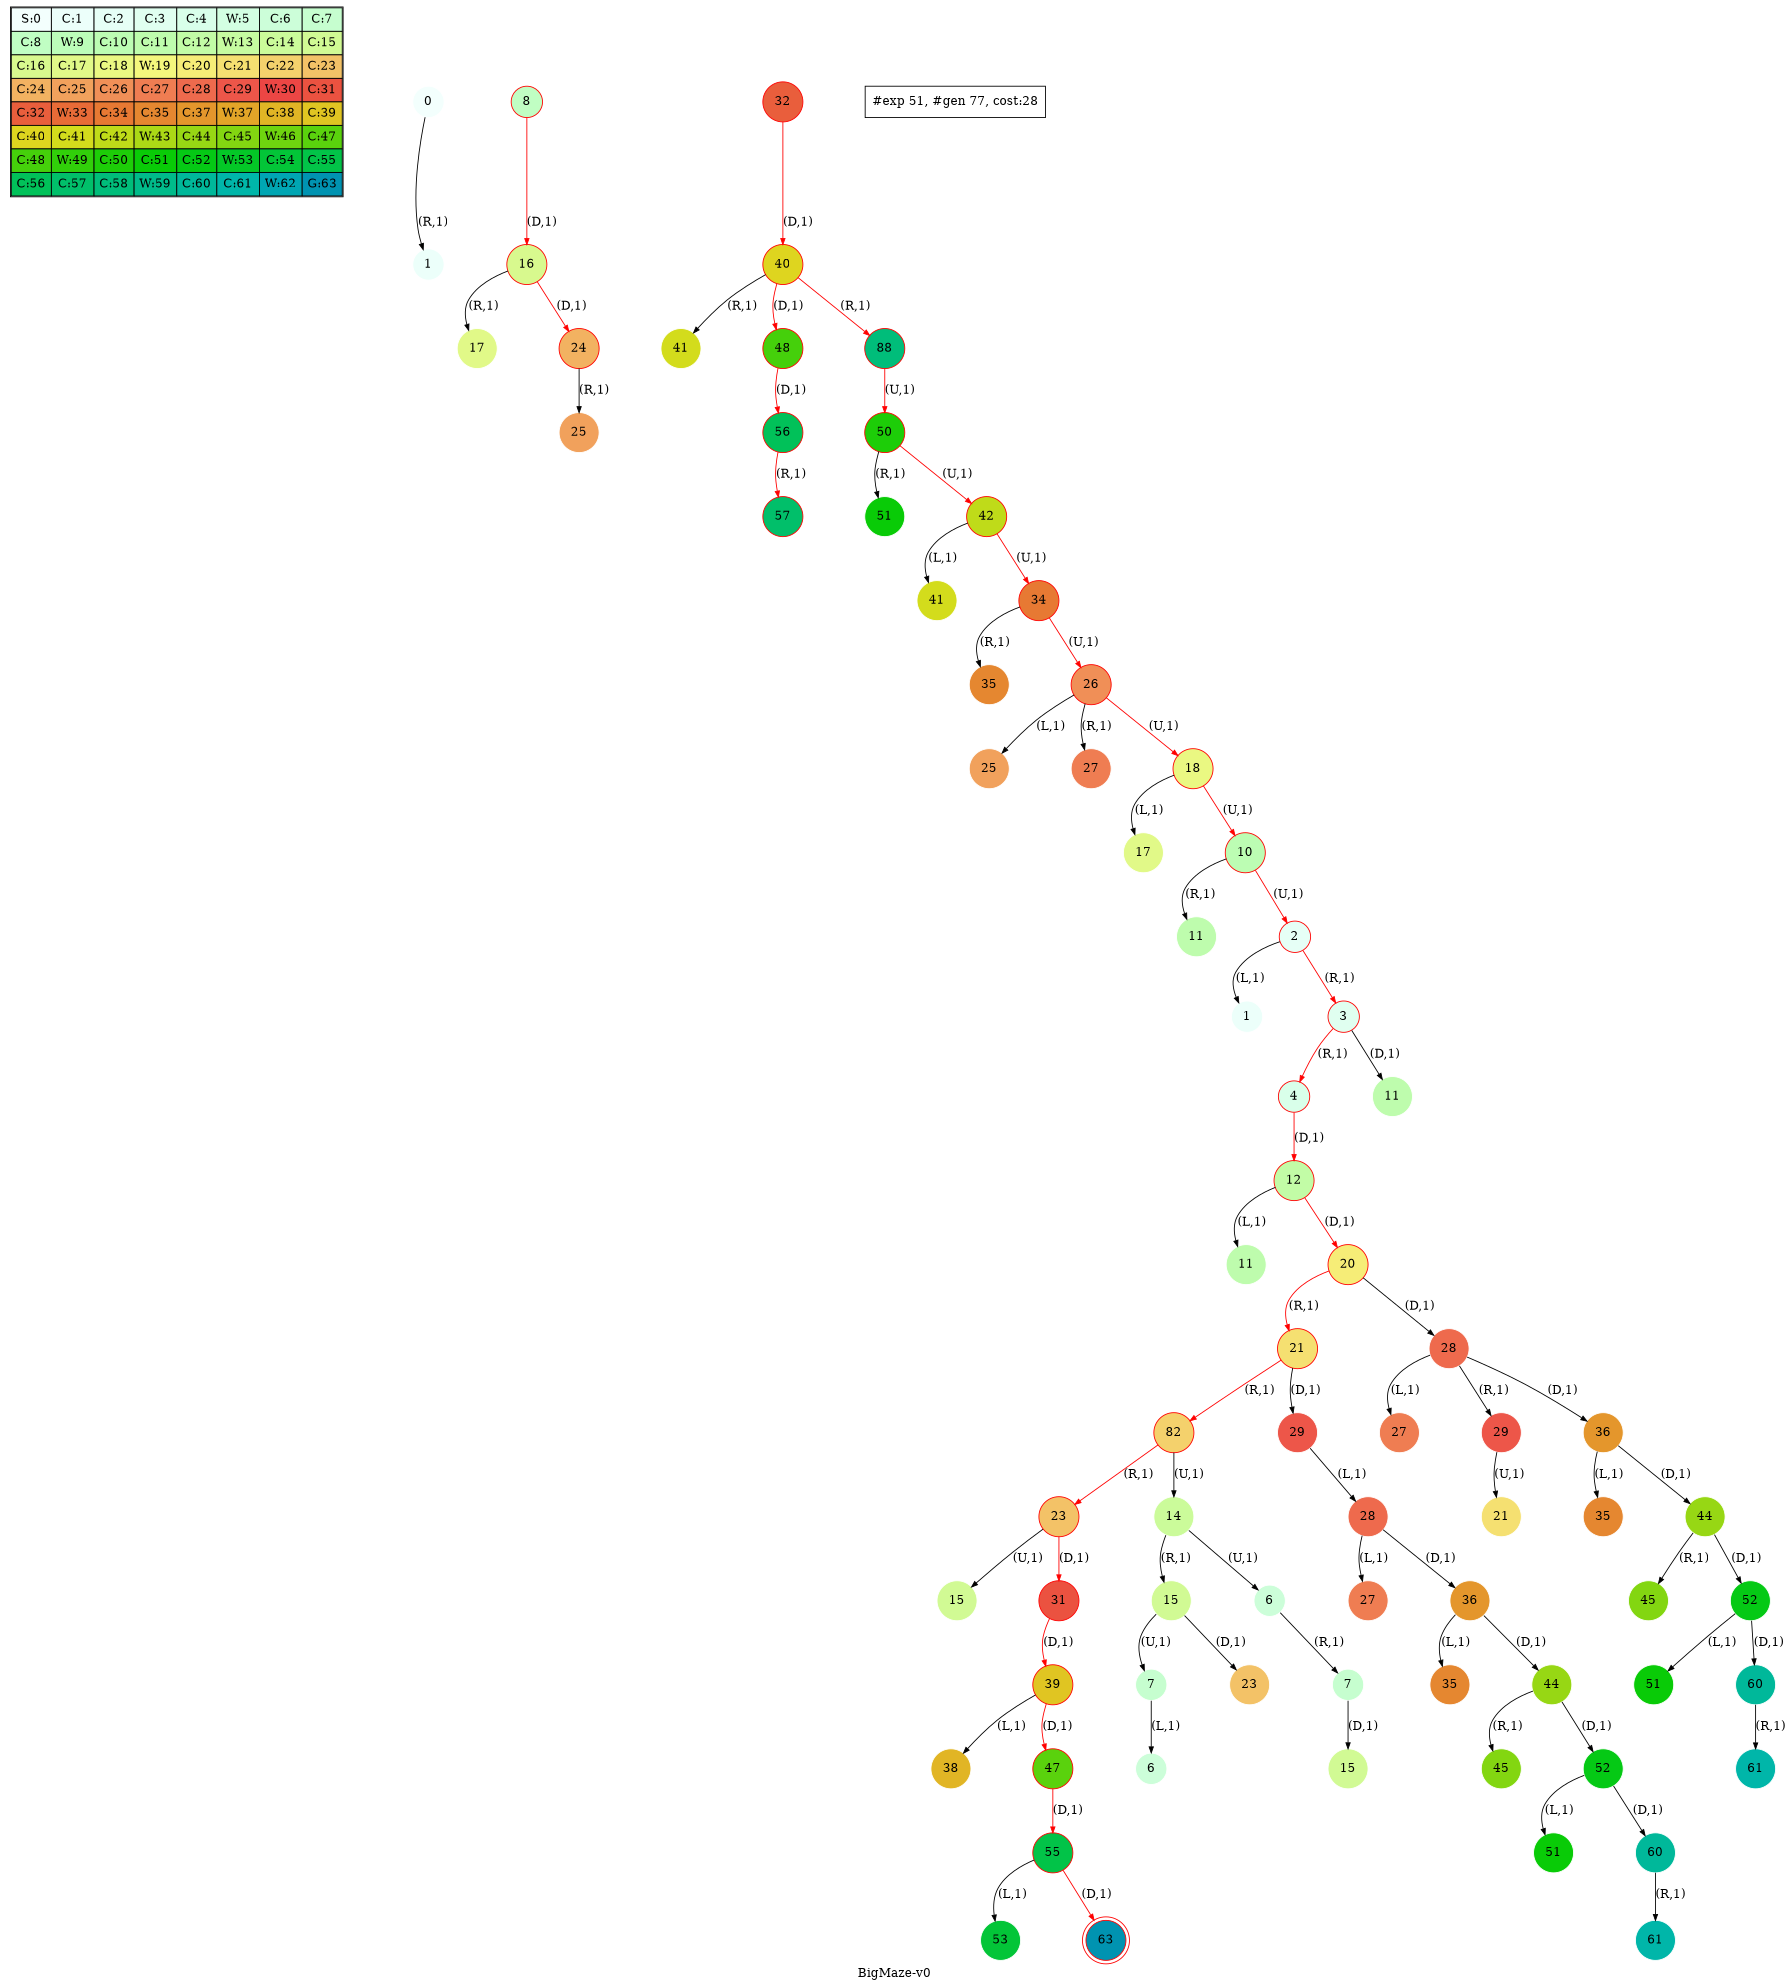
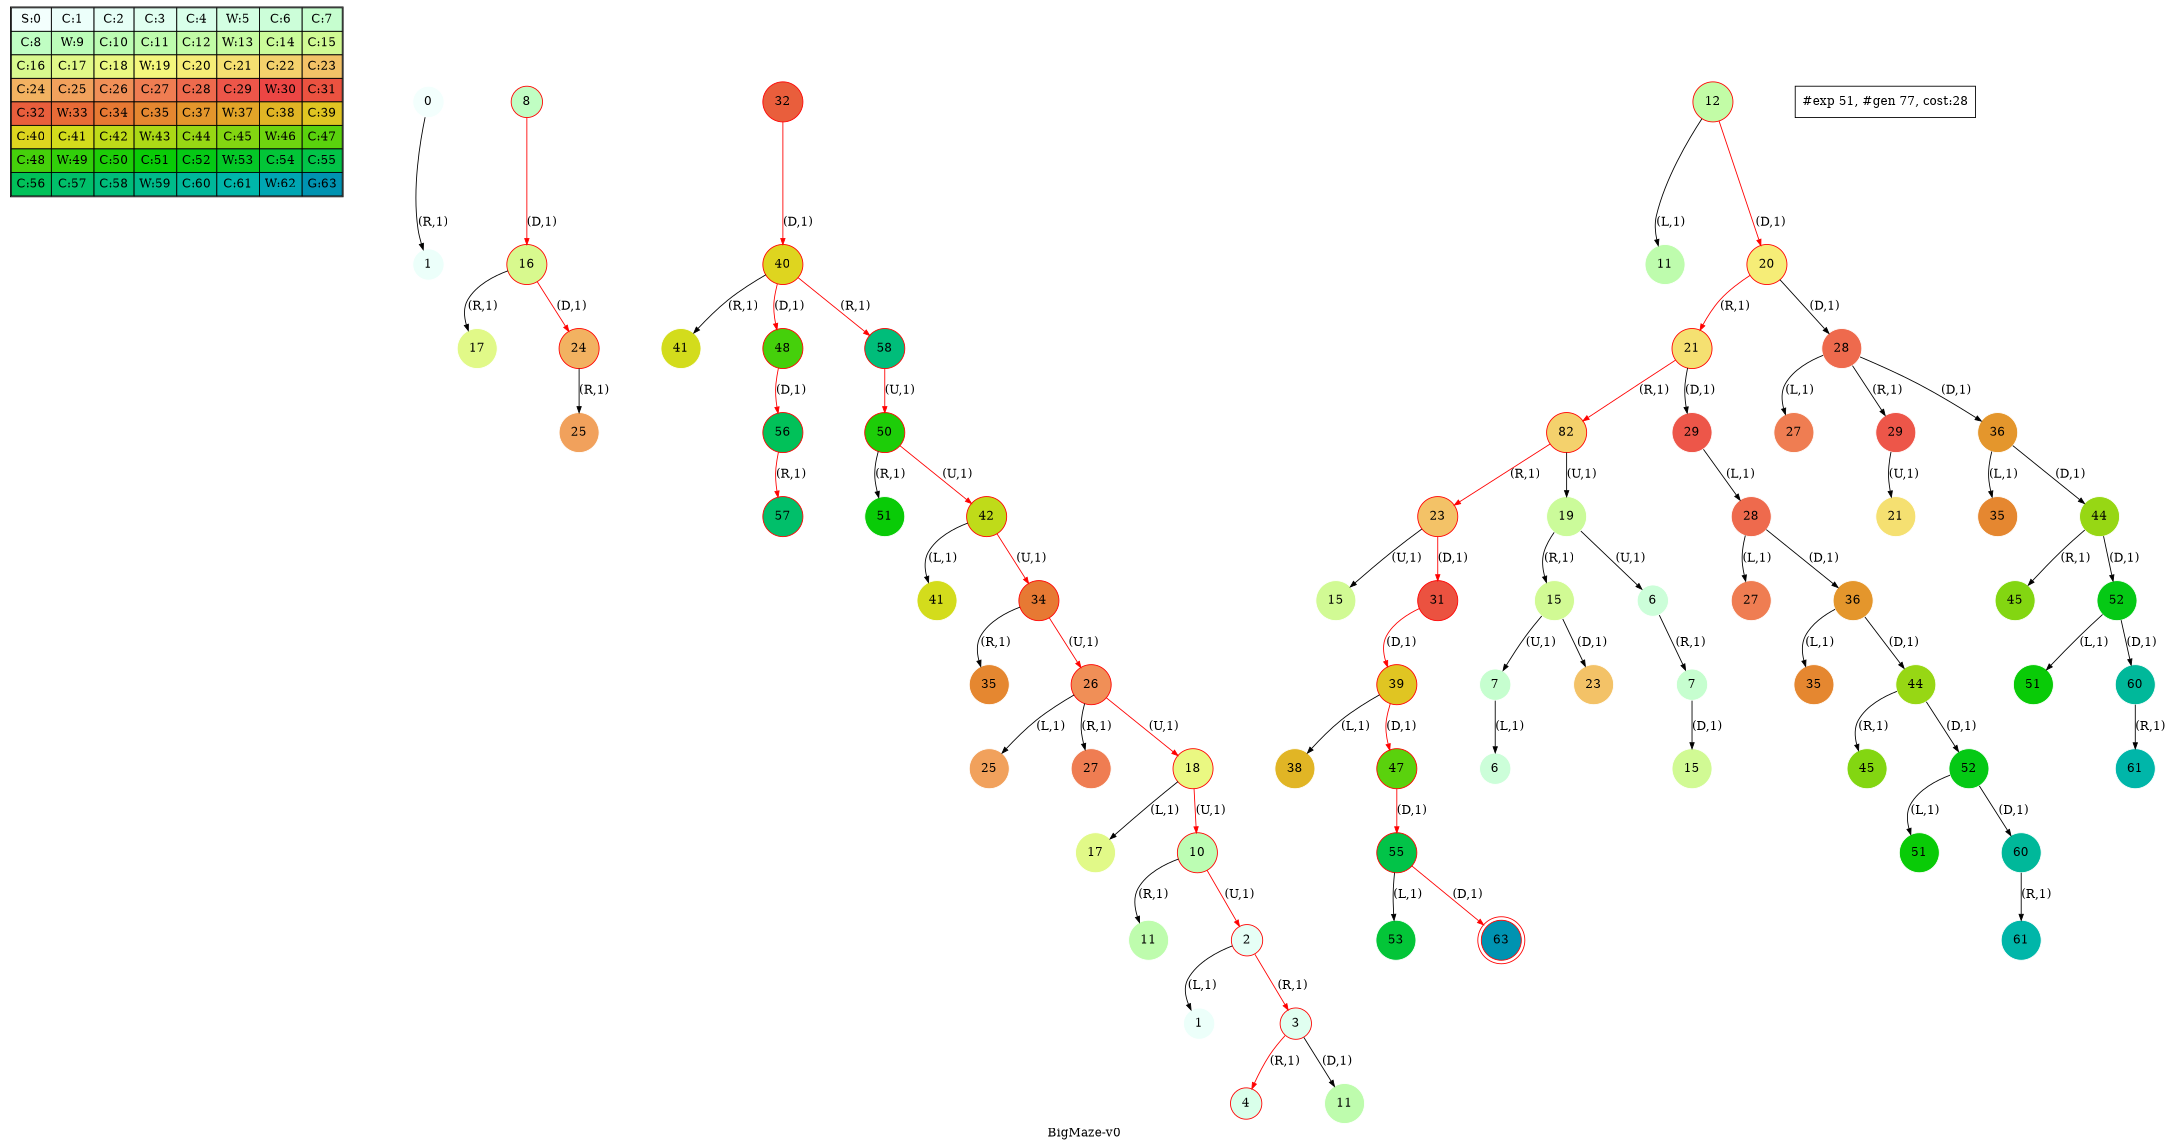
  digraph {
    label="BigMaze-v0"
    nodesep=1
    ranksep=0.5
    node [shape=circle color=white fillcolor="0.33137255 0.96512409 0.79428989 1.        " style=filled]
    edge [arrowsize=0.7]
    n1 [label=<<table border="1" cellpadding="5" cellspacing="0" cellborder="1"><tr><td bgcolor="0.46862745 0.04925994 0.99969645 1.        ">S:0</td><td bgcolor="0.45294118 0.07385253 0.99931706 1.        ">C:1</td><td bgcolor="0.4372549  0.09840028 0.99878599 1.        ">C:2</td><td bgcolor="0.42156863 0.12288829 0.99810333 1.        ">C:3</td><td bgcolor="0.40588235 0.1473017  0.99726917 1.        ">C:4</td><td bgcolor="0.39019608 0.17162568 0.99628365 1.        ">W:5</td><td bgcolor="0.3745098  0.19584547 0.99514692 1.        ">C:6</td><td bgcolor="0.35882353 0.21994636 0.99385914 1.        ">C:7</td></tr><tr><td bgcolor="0.34313725 0.24391372 0.99242051 1.        ">C:8</td><td bgcolor="0.32745098 0.267733   0.99083125 1.        ">W:9</td><td bgcolor="0.31176471 0.29138975 0.98909161 1.        ">C:10</td><td bgcolor="0.29607843 0.31486959 0.98720184 1.        ">C:11</td><td bgcolor="0.28039216 0.33815827 0.98516223 1.        ">C:12</td><td bgcolor="0.26470588 0.36124167 0.9829731  1.        ">W:13</td><td bgcolor="0.24901961 0.38410575 0.98063477 1.        ">C:14</td><td bgcolor="0.23333333 0.40673664 0.9781476  1.        ">C:15</td></tr><tr><td bgcolor="0.21764706 0.42912061 0.97551197 1.        ">C:16</td><td bgcolor="0.20196078 0.45124406 0.97272827 1.        ">C:17</td><td bgcolor="0.18627451 0.47309356 0.96979694 1.        ">C:18</td><td bgcolor="0.17058824 0.49465584 0.9667184  1.        ">W:19</td><td bgcolor="0.15490196 0.51591783 0.96349314 1.        ">C:20</td><td bgcolor="0.13921569 0.5368666  0.96012165 1.        ">C:21</td><td bgcolor="0.12352941 0.55748944 0.95660442 1.        ">C:22</td><td bgcolor="0.10784314 0.57777383 0.952942   1.        ">C:23</td></tr><tr><td bgcolor="0.09215686 0.59770746 0.94913494 1.        ">C:24</td><td bgcolor="0.07647059 0.61727822 0.94518383 1.        ">C:25</td><td bgcolor="0.06078431 0.63647424 0.94108925 1.        ">C:26</td><td bgcolor="0.04509804 0.65528385 0.93685184 1.        ">C:27</td><td bgcolor="0.02941176 0.67369564 0.93247223 1.        ">C:28</td><td bgcolor="0.01372549 0.69169844 0.92795109 1.        ">C:29</td><td bgcolor="0.00196078 0.70928131 0.92328911 1.        ">W:30</td><td bgcolor="0.01764706 0.72643357 0.91848699 1.        ">C:31</td></tr><tr><td bgcolor="0.03333333 0.74314483 0.91354546 1.        ">C:32</td><td bgcolor="0.04901961 0.75940492 0.90846527 1.        ">W:33</td><td bgcolor="0.06470588 0.77520398 0.9032472  1.        ">C:34</td><td bgcolor="0.08039216 0.79053241 0.89789203 1.        ">C:35</td><td bgcolor="0.09607843 0.80538092 0.89240058 1.        ">C:37</td><td bgcolor="0.11176471 0.81974048 0.88677369 1.        ">W:37</td><td bgcolor="0.12745098 0.83360239 0.88101219 1.        ">C:38</td><td bgcolor="0.14313725 0.84695821 0.87511698 1.        ">C:39</td></tr><tr><td bgcolor="0.15882353 0.85979985 0.86908895 1.        ">C:40</td><td bgcolor="0.1745098  0.87211951 0.862929   1.        ">C:41</td><td bgcolor="0.19019608 0.88390971 0.85663808 1.        ">C:42</td><td bgcolor="0.20588235 0.89516329 0.85021714 1.        ">W:43</td><td bgcolor="0.22156863 0.90587342 0.84366715 1.        ">C:44</td><td bgcolor="0.2372549  0.9160336  0.83698911 1.        ">C:45</td><td bgcolor="0.25294118 0.92563766 0.83018403 1.        ">W:46</td><td bgcolor="0.26862745 0.93467977 0.82325295 1.        ">C:47</td></tr><tr><td bgcolor="0.28431373 0.94315443 0.81619691 1.        ">C:48</td><td bgcolor="0.3        0.95105652 0.80901699 1.        ">W:49</td><td bgcolor="0.31568627 0.95838122 0.80171428 1.        ">C:50</td><td bgcolor="0.33137255 0.96512409 0.79428989 1.        ">C:51</td><td bgcolor="0.34705882 0.97128103 0.78674494 1.        ">C:52</td><td bgcolor="0.3627451  0.97684832 0.77908057 1.        ">W:53</td><td bgcolor="0.37843137 0.98182256 0.77129796 1.        ">C:54</td><td bgcolor="0.39411765 0.98620075 0.76339828 1.        ">C:55</td></tr><tr><td bgcolor="0.40980392 0.98998021 0.75538273 1.        ">C:56</td><td bgcolor="0.4254902  0.99315867 0.74725253 1.        ">C:57</td><td bgcolor="0.44117647 0.99573418 0.73900892 1.        ">C:58</td><td bgcolor="0.45686275 0.99770518 0.73065313 1.        ">W:59</td><td bgcolor="0.47254902 0.99907048 0.72218645 1.        ">C:60</td><td bgcolor="0.48823529 0.99982925 0.71361015 1.        ">C:61</td><td bgcolor="0.51176471 0.99982925 0.70054304 1.        ">W:62</td><td bgcolor="0.52745098 0.99907048 0.69169844 1.        ">G:63</td></tr></table>> shape=plaintext color="" fillcolor="" style=""]
    n2 [fillcolor="0.46862745 0.04925994 0.99969645 1.        " label=0]
    n3 [fillcolor="0.45294118 0.07385253 0.99931706 1.        " label=1]
    n4 [color=red fillcolor="0.34313725 0.24391372 0.99242051 1.        " label=8]
    n5 [color=red fillcolor="0.21764706 0.42912061 0.97551197 1.        " label=16]
    n6 [fillcolor="0.20196078 0.45124406 0.97272827 1.        " label=17]
    n7 [color=red fillcolor="0.09215686 0.59770746 0.94913494 1.        " label=24]
    n8 [fillcolor="0.07647059 0.61727822 0.94518383 1.        " label=25]
    n9 [color=red fillcolor="0.03333333 0.74314483 0.91354546 1.        " label=32]
    n10 [color=red fillcolor="0.15882353 0.85979985 0.86908895 1.        " label=40]
    n11 [fillcolor="0.1745098  0.87211951 0.862929   1.        " label=41]
    n12 [color=red fillcolor="0.28431373 0.94315443 0.81619691 1.        " label=48]
-   n13 [color=red fillcolor="0.44117647 0.99573418 0.73900892 1.        " label=88]
+   n13 [color=red fillcolor="0.44117647 0.99573418 0.73900892 1.        " label=58]
    n14 [color=red fillcolor="0.40980392 0.98998021 0.75538273 1.        " label=56]
    n15 [color=red fillcolor="0.4254902  0.99315867 0.74725253 1.        " label=57]
    n16 [color=red fillcolor="0.31568627 0.95838122 0.80171428 1.        " label=50]
    n17 [label=51]
    n18 [color=red fillcolor="0.19019608 0.88390971 0.85663808 1.        " label=42]
    n19 [fillcolor="0.1745098  0.87211951 0.862929   1.        " label=41]
    n20 [color=red fillcolor="0.06470588 0.77520398 0.9032472  1.        " label=34]
    n21 [fillcolor="0.08039216 0.79053241 0.89789203 1.        " label=35]
    n22 [color=red fillcolor="0.06078431 0.63647424 0.94108925 1.        " label=26]
    n23 [fillcolor="0.07647059 0.61727822 0.94518383 1.        " label=25]
    n24 [fillcolor="0.04509804 0.65528385 0.93685184 1.        " label=27]
    n25 [color=red fillcolor="0.18627451 0.47309356 0.96979694 1.        " label=18]
    n26 [fillcolor="0.20196078 0.45124406 0.97272827 1.        " label=17]
    n27 [color=red fillcolor="0.31176471 0.29138975 0.98909161 1.        " label=10]
    n28 [fillcolor="0.29607843 0.31486959 0.98720184 1.        " label=11]
    n29 [color=red fillcolor="0.4372549  0.09840028 0.99878599 1.        " label=2]
    n30 [fillcolor="0.45294118 0.07385253 0.99931706 1.        " label=1]
    n31 [color=red fillcolor="0.42156863 0.12288829 0.99810333 1.        " label=3]
    n32 [color=red fillcolor="0.40588235 0.1473017  0.99726917 1.        " label=4]
    n33 [fillcolor="0.29607843 0.31486959 0.98720184 1.        " label=11]
    n34 [color=red fillcolor="0.28039216 0.33815827 0.98516223 1.        " label=12]
    n35 [fillcolor="0.29607843 0.31486959 0.98720184 1.        " label=11]
    n36 [color=red fillcolor="0.15490196 0.51591783 0.96349314 1.        " label=20]
    n37 [color=red fillcolor="0.13921569 0.5368666  0.96012165 1.        " label=21]
    n38 [fillcolor="0.02941176 0.67369564 0.93247223 1.        " label=28]
    n39 [color=red fillcolor="0.12352941 0.55748944 0.95660442 1.        " label=82]
    n40 [fillcolor="0.01372549 0.69169844 0.92795109 1.        " label=29]
    n41 [fillcolor="0.04509804 0.65528385 0.93685184 1.        " label=27]
    n42 [fillcolor="0.01372549 0.69169844 0.92795109 1.        " label=29]
    n43 [fillcolor="0.09607843 0.80538092 0.89240058 1.        " label=36]
    n44 [color=red fillcolor="0.10784314 0.57777383 0.952942   1.        " label=23]
-   n45 [fillcolor="0.24901961 0.38410575 0.98063477 1.        " label=14]
+   n45 [fillcolor="0.24901961 0.38410575 0.98063477 1.        " label=19]
    n46 [fillcolor="0.02941176 0.67369564 0.93247223 1.        " label=28]
    n47 [fillcolor="0.13921569 0.5368666  0.96012165 1.        " label=21]
    n48 [fillcolor="0.08039216 0.79053241 0.89789203 1.        " label=35]
    n49 [fillcolor="0.22156863 0.90587342 0.84366715 1.        " label=44]
    n50 [fillcolor="0.2372549  0.9160336  0.83698911 1.        " label=45]
    n51 [fillcolor="0.34705882 0.97128103 0.78674494 1.        " label=52]
    n52 [label=51]
    n53 [fillcolor="0.47254902 0.99907048 0.72218645 1.        " label=60]
    n54 [fillcolor="0.48823529 0.99982925 0.71361015 1.        " label=61]
    n55 [fillcolor="0.23333333 0.40673664 0.9781476  1.        " label=15]
    n56 [color=red fillcolor="0.01764706 0.72643357 0.91848699 1.        " label=31]
    n57 [fillcolor="0.23333333 0.40673664 0.9781476  1.        " label=15]
    n58 [fillcolor="0.3745098  0.19584547 0.99514692 1.        " label=6]
    n59 [fillcolor="0.04509804 0.65528385 0.93685184 1.        " label=27]
    n60 [fillcolor="0.09607843 0.80538092 0.89240058 1.        " label=36]
    n61 [fillcolor="0.08039216 0.79053241 0.89789203 1.        " label=35]
    n62 [fillcolor="0.22156863 0.90587342 0.84366715 1.        " label=44]
    n63 [fillcolor="0.2372549  0.9160336  0.83698911 1.        " label=45]
    n64 [fillcolor="0.34705882 0.97128103 0.78674494 1.        " label=52]
    n65 [label=51]
    n66 [fillcolor="0.47254902 0.99907048 0.72218645 1.        " label=60]
    n67 [fillcolor="0.48823529 0.99982925 0.71361015 1.        " label=61]
    n68 [color=red fillcolor="0.14313725 0.84695821 0.87511698 1.        " label=39]
    n69 [fillcolor="0.35882353 0.21994636 0.99385914 1.        " label=7]
    n70 [fillcolor="0.10784314 0.57777383 0.952942   1.        " label=23]
    n71 [fillcolor="0.35882353 0.21994636 0.99385914 1.        " label=7]
    n72 [fillcolor="0.3745098  0.19584547 0.99514692 1.        " label=6]
    n73 [fillcolor="0.23333333 0.40673664 0.9781476  1.        " label=15]
    n74 [fillcolor="0.12745098 0.83360239 0.88101219 1.        " label=38]
    n75 [color=red fillcolor="0.26862745 0.93467977 0.82325295 1.        " label=47]
    n76 [color=red fillcolor="0.39411765 0.98620075 0.76339828 1.        " label=55]
    n77 [fillcolor="0.37843137 0.98182256 0.77129796 1.        " label=53]
    n78 [color=red fillcolor="0.52745098 0.99907048 0.69169844 1.        " label=63 peripheries=2]
    "#exp 51, #gen 77, cost:28" [shape=box color="" fillcolor="" style=""]
    subgraph sub_1 {
      label=Map
      n1
    }
    n2 -> n3 [label="(R,1)"]
    n4 -> n5 [color=red label="(D,1)"]
    n5 -> n6 [label="(R,1)"]
    n5 -> n7 [color=red label="(D,1)"]
    n7 -> n8 [label="(R,1)"]
    n9 -> n10 [color=red label="(D,1)"]
    n10 -> n11 [label="(R,1)"]
    n10 -> n12 [color=red label="(D,1)"]
    n10 -> n13 [color=red label="(R,1)"]
    n12 -> n14 [color=red label="(D,1)"]
    n13 -> n16 [color=red label="(U,1)"]
    n14 -> n15 [color=red label="(R,1)"]
    n16 -> n17 [label="(R,1)"]
    n16 -> n18 [color=red label="(U,1)"]
    n18 -> n19 [label="(L,1)"]
    n18 -> n20 [color=red label="(U,1)"]
    n20 -> n21 [label="(R,1)"]
    n20 -> n22 [color=red label="(U,1)"]
    n22 -> n23 [label="(L,1)"]
    n22 -> n24 [label="(R,1)"]
    n22 -> n25 [color=red label="(U,1)"]
    n25 -> n26 [label="(L,1)"]
    n25 -> n27 [color=red label="(U,1)"]
    n27 -> n28 [label="(R,1)"]
    n27 -> n29 [color=red label="(U,1)"]
    n29 -> n30 [label="(L,1)"]
    n29 -> n31 [color=red label="(R,1)"]
    n31 -> n32 [color=red label="(R,1)"]
    n31 -> n33 [label="(D,1)"]
-   n32 -> n34 [color=red label="(D,1)"]
    n34 -> n35 [label="(L,1)"]
    n34 -> n36 [color=red label="(D,1)"]
    n36 -> n37 [color=red label="(R,1)"]
    n36 -> n38 [label="(D,1)"]
    n37 -> n39 [color=red label="(R,1)"]
    n37 -> n40 [label="(D,1)"]
    n38 -> n41 [label="(L,1)"]
    n38 -> n42 [label="(R,1)"]
    n38 -> n43 [label="(D,1)"]
    n39 -> n44 [color=red label="(R,1)"]
    n39 -> n45 [label="(U,1)"]
    n40 -> n46 [label="(L,1)"]
    n42 -> n47 [label="(U,1)"]
    n43 -> n48 [label="(L,1)"]
    n43 -> n49 [label="(D,1)"]
    n44 -> n55 [label="(U,1)"]
    n44 -> n56 [color=red label="(D,1)"]
    n45 -> n57 [label="(R,1)"]
    n45 -> n58 [label="(U,1)"]
    n46 -> n59 [label="(L,1)"]
    n46 -> n60 [label="(D,1)"]
    n49 -> n50 [label="(R,1)"]
    n49 -> n51 [label="(D,1)"]
    n51 -> n52 [label="(L,1)"]
    n51 -> n53 [label="(D,1)"]
    n53 -> n54 [label="(R,1)"]
    n56 -> n68 [color=red label="(D,1)"]
    n57 -> n69 [label="(U,1)"]
    n57 -> n70 [label="(D,1)"]
    n58 -> n71 [label="(R,1)"]
    n60 -> n61 [label="(L,1)"]
    n60 -> n62 [label="(D,1)"]
    n62 -> n63 [label="(R,1)"]
    n62 -> n64 [label="(D,1)"]
    n64 -> n65 [label="(L,1)"]
    n64 -> n66 [label="(D,1)"]
    n66 -> n67 [label="(R,1)"]
    n68 -> n74 [label="(L,1)"]
    n68 -> n75 [color=red label="(D,1)"]
    n69 -> n72 [label="(L,1)"]
    n71 -> n73 [label="(D,1)"]
    n75 -> n76 [color=red label="(D,1)"]
    n76 -> n77 [label="(L,1)"]
    n76 -> n78 [color=red label="(D,1)"]
  }
